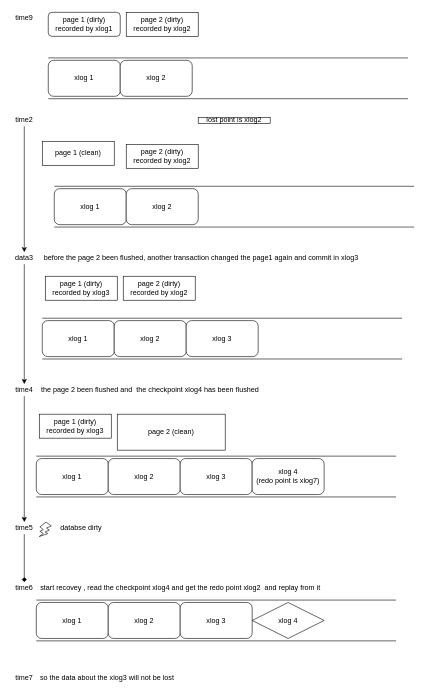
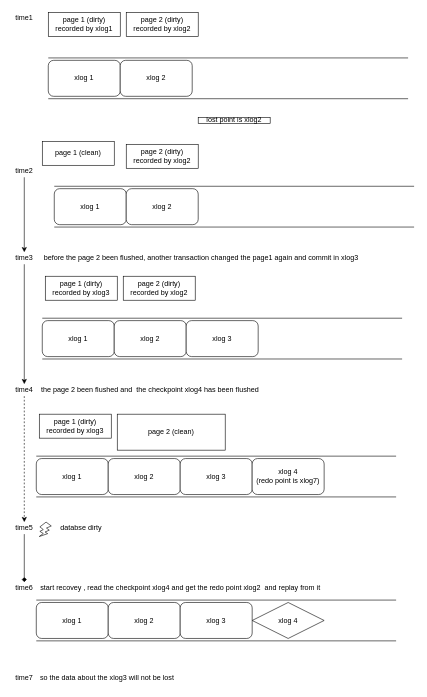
  <mxCell id="0" />
  <mxCell id="1" parent="0" />
  <mxCell id="2" value="" style="endArrow=none;html=1;" parent="1" edge="1"><mxGeometry width="50" height="50" relative="1" as="geometry"><mxPoint x="80" y="96" as="sourcePoint" /><mxPoint x="680" y="96" as="targetPoint" /></mxGeometry></mxCell>
  <mxCell id="3" value="" style="endArrow=none;html=1;" parent="1" edge="1"><mxGeometry width="50" height="50" relative="1" as="geometry"><mxPoint x="80" y="164" as="sourcePoint" /><mxPoint x="680" y="164" as="targetPoint" /></mxGeometry></mxCell>
  <mxCell id="4" value="xlog 1" style="rounded=1;whiteSpace=wrap;html=1;" parent="1" vertex="1"><mxGeometry x="80" y="100" width="120" height="60" as="geometry" /></mxCell>
  <mxCell id="5" value="xlog 2" style="rounded=1;whiteSpace=wrap;html=1;" parent="1" vertex="1"><mxGeometry x="200" y="100" width="120" height="60" as="geometry" /></mxCell>
- <mxCell id="6" value="page 1 (dirty)&lt;br&gt;recorded by xlog1" style="whiteSpace=wrap;html=1;rounded=1;" parent="1" vertex="1"><mxGeometry x="80" y="20" width="120" height="40" as="geometry" /></mxCell>
+ <mxCell id="6" value="page 1 (dirty)&lt;br&gt;recorded by xlog1" style="rounded=0;whiteSpace=wrap;html=1;" parent="1" vertex="1"><mxGeometry x="80" y="20" width="120" height="40" as="geometry" /></mxCell>
  <mxCell id="7" value="page 2 (dirty)&lt;br&gt;recorded by xlog2" style="rounded=0;whiteSpace=wrap;html=1;" parent="1" vertex="1"><mxGeometry x="210" y="20" width="120" height="40" as="geometry" /></mxCell>
  <mxCell id="8" value="" style="endArrow=none;html=1;" parent="1" edge="1"><mxGeometry width="50" height="50" relative="1" as="geometry"><mxPoint x="90" y="310" as="sourcePoint" /><mxPoint x="690" y="310" as="targetPoint" /></mxGeometry></mxCell>
  <mxCell id="9" value="" style="endArrow=none;html=1;" parent="1" edge="1"><mxGeometry width="50" height="50" relative="1" as="geometry"><mxPoint x="90" y="378" as="sourcePoint" /><mxPoint x="690" y="378" as="targetPoint" /></mxGeometry></mxCell>
  <mxCell id="10" value="xlog 1" style="rounded=1;whiteSpace=wrap;html=1;" parent="1" vertex="1"><mxGeometry x="90" y="314" width="120" height="60" as="geometry" /></mxCell>
  <mxCell id="11" value="xlog 2" style="rounded=1;whiteSpace=wrap;html=1;" parent="1" vertex="1"><mxGeometry x="210" y="314" width="120" height="60" as="geometry" /></mxCell>
  <mxCell id="12" value="page 2 (dirty)&lt;br&gt;recorded by xlog2" style="rounded=0;whiteSpace=wrap;html=1;" parent="1" vertex="1"><mxGeometry x="210" y="240" width="120" height="40" as="geometry" /></mxCell>
  <mxCell id="13" value="page 1 (clean)" style="rounded=0;whiteSpace=wrap;html=1;" parent="1" vertex="1"><mxGeometry x="70" y="235" width="120" height="40" as="geometry" /></mxCell>
- <mxCell id="14" value="time9" style="text;html=1;strokeColor=none;fillColor=none;align=center;verticalAlign=middle;whiteSpace=wrap;rounded=0;" parent="1" vertex="1"><mxGeometry x="20" y="20" width="40" height="20" as="geometry" /></mxCell>
+ <mxCell id="14" value="time1" style="text;html=1;strokeColor=none;fillColor=none;align=center;verticalAlign=middle;whiteSpace=wrap;rounded=0;" parent="1" vertex="1"><mxGeometry x="20" y="20" width="40" height="20" as="geometry" /></mxCell>
  <mxCell id="15" value="" style="edgeStyle=orthogonalEdgeStyle;rounded=0;orthogonalLoop=1;jettySize=auto;html=1;" parent="1" source="16" target="18" edge="1"><mxGeometry relative="1" as="geometry" /></mxCell>
- <mxCell id="16" value="time2" style="text;html=1;strokeColor=none;fillColor=none;align=center;verticalAlign=middle;whiteSpace=wrap;rounded=0;" parent="1" vertex="1"><mxGeometry x="20" y="190" width="40" height="20" as="geometry" /></mxCell>
+ <mxCell id="16" value="time2" style="text;html=1;strokeColor=none;fillColor=none;align=center;verticalAlign=middle;whiteSpace=wrap;rounded=0;" parent="1" vertex="1"><mxGeometry x="20" y="275" width="40" height="20" as="geometry" /></mxCell>
  <mxCell id="17" value="" style="edgeStyle=orthogonalEdgeStyle;rounded=0;orthogonalLoop=1;jettySize=auto;html=1;" parent="1" source="18" target="20" edge="1"><mxGeometry relative="1" as="geometry" /></mxCell>
- <mxCell id="18" value="data3" style="text;html=1;strokeColor=none;fillColor=none;align=center;verticalAlign=middle;whiteSpace=wrap;rounded=0;" parent="1" vertex="1"><mxGeometry x="20" y="420" width="40" height="20" as="geometry" /></mxCell>
- <mxCell id="19" value="" style="edgeStyle=orthogonalEdgeStyle;rounded=0;orthogonalLoop=1;jettySize=auto;html=1;" parent="1" source="20" target="22" edge="1"><mxGeometry relative="1" as="geometry" /></mxCell>
+ <mxCell id="18" value="time3" style="text;html=1;strokeColor=none;fillColor=none;align=center;verticalAlign=middle;whiteSpace=wrap;rounded=0;" parent="1" vertex="1"><mxGeometry x="20" y="420" width="40" height="20" as="geometry" /></mxCell>
+ <mxCell id="19" value="" style="edgeStyle=orthogonalEdgeStyle;rounded=0;orthogonalLoop=1;jettySize=auto;html=1;dashed=1;" parent="1" source="20" target="22" edge="1"><mxGeometry relative="1" as="geometry" /></mxCell>
  <mxCell id="20" value="time4" style="text;html=1;strokeColor=none;fillColor=none;align=center;verticalAlign=middle;whiteSpace=wrap;rounded=0;" parent="1" vertex="1"><mxGeometry x="20" y="640" width="40" height="20" as="geometry" /></mxCell>
  <mxCell id="21" value="" style="edgeStyle=orthogonalEdgeStyle;rounded=0;orthogonalLoop=1;jettySize=auto;html=1;endArrow=diamond;" parent="1" source="22" target="23" edge="1"><mxGeometry relative="1" as="geometry" /></mxCell>
  <mxCell id="22" value="time5" style="text;html=1;strokeColor=none;fillColor=none;align=center;verticalAlign=middle;whiteSpace=wrap;rounded=0;" parent="1" vertex="1"><mxGeometry x="20" y="870" width="40" height="20" as="geometry" /></mxCell>
  <mxCell id="23" value="time6" style="text;html=1;strokeColor=none;fillColor=none;align=center;verticalAlign=middle;whiteSpace=wrap;rounded=0;" parent="1" vertex="1"><mxGeometry x="20" y="970" width="40" height="20" as="geometry" /></mxCell>
  <mxCell id="24" value="time7" style="text;html=1;strokeColor=none;fillColor=none;align=center;verticalAlign=middle;whiteSpace=wrap;rounded=0;" parent="1" vertex="1"><mxGeometry x="20" y="1120" width="40" height="20" as="geometry" /></mxCell>
  <mxCell id="25" value="" style="endArrow=none;html=1;" parent="1" edge="1"><mxGeometry width="50" height="50" relative="1" as="geometry"><mxPoint x="70" y="530" as="sourcePoint" /><mxPoint x="670" y="530" as="targetPoint" /></mxGeometry></mxCell>
  <mxCell id="26" value="" style="endArrow=none;html=1;" parent="1" edge="1"><mxGeometry width="50" height="50" relative="1" as="geometry"><mxPoint x="70" y="598" as="sourcePoint" /><mxPoint x="670" y="598" as="targetPoint" /></mxGeometry></mxCell>
  <mxCell id="27" value="xlog 1" style="rounded=1;whiteSpace=wrap;html=1;" parent="1" vertex="1"><mxGeometry x="70" y="534" width="120" height="60" as="geometry" /></mxCell>
  <mxCell id="28" value="xlog 2" style="rounded=1;whiteSpace=wrap;html=1;" parent="1" vertex="1"><mxGeometry x="190" y="534" width="120" height="60" as="geometry" /></mxCell>
  <mxCell id="29" value="page 2 (dirty)&lt;br&gt;recorded by xlog2" style="rounded=0;whiteSpace=wrap;html=1;" parent="1" vertex="1"><mxGeometry x="205" y="460" width="120" height="40" as="geometry" /></mxCell>
  <mxCell id="30" value="page 1 (dirty)&lt;br&gt;recorded by xlog3" style="rounded=0;whiteSpace=wrap;html=1;" parent="1" vertex="1"><mxGeometry x="75" y="460" width="120" height="40" as="geometry" /></mxCell>
  <mxCell id="31" value="before the page 2 been flushed, another transaction changed the page1 again and commit in xlog3" style="text;html=1;strokeColor=none;fillColor=none;align=center;verticalAlign=middle;whiteSpace=wrap;rounded=0;" parent="1" vertex="1"><mxGeometry x="60" y="420" width="550" height="20" as="geometry" /></mxCell>
  <mxCell id="32" value="xlog 3" style="rounded=1;whiteSpace=wrap;html=1;" parent="1" vertex="1"><mxGeometry x="310" y="534" width="120" height="60" as="geometry" /></mxCell>
  <mxCell id="33" value="" style="endArrow=none;html=1;" parent="1" edge="1"><mxGeometry width="50" height="50" relative="1" as="geometry"><mxPoint x="60" y="760" as="sourcePoint" /><mxPoint x="660" y="760" as="targetPoint" /></mxGeometry></mxCell>
  <mxCell id="34" value="" style="endArrow=none;html=1;" parent="1" edge="1"><mxGeometry width="50" height="50" relative="1" as="geometry"><mxPoint x="60" y="828" as="sourcePoint" /><mxPoint x="660" y="828" as="targetPoint" /></mxGeometry></mxCell>
  <mxCell id="35" value="xlog 1" style="rounded=1;whiteSpace=wrap;html=1;" parent="1" vertex="1"><mxGeometry x="60" y="764" width="120" height="60" as="geometry" /></mxCell>
  <mxCell id="36" value="xlog 2" style="rounded=1;whiteSpace=wrap;html=1;" parent="1" vertex="1"><mxGeometry x="180" y="764" width="120" height="60" as="geometry" /></mxCell>
  <mxCell id="37" value="page 2 (clean)" style="rounded=0;whiteSpace=wrap;html=1;" parent="1" vertex="1"><mxGeometry x="195" y="690" width="180" height="60" as="geometry" /></mxCell>
  <mxCell id="38" value="page 1 (dirty)&lt;br&gt;recorded by xlog3" style="rounded=0;whiteSpace=wrap;html=1;" parent="1" vertex="1"><mxGeometry x="65" y="690" width="120" height="40" as="geometry" /></mxCell>
  <mxCell id="39" value="xlog 3" style="rounded=1;whiteSpace=wrap;html=1;" parent="1" vertex="1"><mxGeometry x="300" y="764" width="120" height="60" as="geometry" /></mxCell>
  <mxCell id="40" value="the page 2 been flushed and&amp;nbsp; the checkpoint xlog4 has been flushed" style="text;html=1;strokeColor=none;fillColor=none;align=center;verticalAlign=middle;whiteSpace=wrap;rounded=0;" parent="1" vertex="1"><mxGeometry x="50" y="640" width="400" height="20" as="geometry" /></mxCell>
  <mxCell id="41" value="xlog 4&lt;br&gt;(redo point is xlog7)" style="rounded=1;whiteSpace=wrap;html=1;" parent="1" vertex="1"><mxGeometry x="420" y="764" width="120" height="60" as="geometry" /></mxCell>
  <mxCell id="42" value="databse dirty" style="text;html=1;strokeColor=none;fillColor=none;align=center;verticalAlign=middle;whiteSpace=wrap;rounded=0;" parent="1" vertex="1"><mxGeometry x="85" y="870" width="100" height="20" as="geometry" /></mxCell>
  <mxCell id="43" value="" style="verticalLabelPosition=bottom;verticalAlign=top;html=1;shape=mxgraph.basic.flash" parent="1" vertex="1"><mxGeometry x="65" y="870" width="20" height="24" as="geometry" /></mxCell>
  <mxCell id="44" value="lost point is xlog2" style="rounded=0;whiteSpace=wrap;html=1;" parent="1" vertex="1"><mxGeometry x="330" y="195" width="120" height="10" as="geometry" /></mxCell>
  <mxCell id="45" value="" style="endArrow=none;html=1;" parent="1" edge="1"><mxGeometry width="50" height="50" relative="1" as="geometry"><mxPoint x="60" y="1000" as="sourcePoint" /><mxPoint x="660" y="1000" as="targetPoint" /></mxGeometry></mxCell>
  <mxCell id="46" value="" style="endArrow=none;html=1;" parent="1" edge="1"><mxGeometry width="50" height="50" relative="1" as="geometry"><mxPoint x="60" y="1068" as="sourcePoint" /><mxPoint x="660" y="1068" as="targetPoint" /></mxGeometry></mxCell>
  <mxCell id="47" value="xlog 1" style="rounded=1;whiteSpace=wrap;html=1;" parent="1" vertex="1"><mxGeometry x="60" y="1004" width="120" height="60" as="geometry" /></mxCell>
  <mxCell id="48" value="xlog 2" style="rounded=1;whiteSpace=wrap;html=1;" parent="1" vertex="1"><mxGeometry x="180" y="1004" width="120" height="60" as="geometry" /></mxCell>
  <mxCell id="49" value="xlog 3" style="rounded=1;whiteSpace=wrap;html=1;" parent="1" vertex="1"><mxGeometry x="300" y="1004" width="120" height="60" as="geometry" /></mxCell>
  <mxCell id="50" value="xlog 4" style="rhombus;whiteSpace=wrap;html=1;" parent="1" vertex="1"><mxGeometry x="420" y="1004" width="120" height="60" as="geometry" /></mxCell>
  <mxCell id="51" value="start recovey , read the checkpoint xlog4 and get the redo point xlog2&amp;nbsp; and replay from it&amp;nbsp;&amp;nbsp;" style="text;html=1;strokeColor=none;fillColor=none;align=left;verticalAlign=middle;whiteSpace=wrap;rounded=0;" parent="1" vertex="1"><mxGeometry x="65" y="970" width="490" height="20" as="geometry" /></mxCell>
  <mxCell id="52" value="so the data about the xlog3 will not be lost&amp;nbsp;" style="text;html=1;strokeColor=none;fillColor=none;align=center;verticalAlign=middle;whiteSpace=wrap;rounded=0;" parent="1" vertex="1"><mxGeometry x="60" y="1120" width="240" height="20" as="geometry" /></mxCell>
